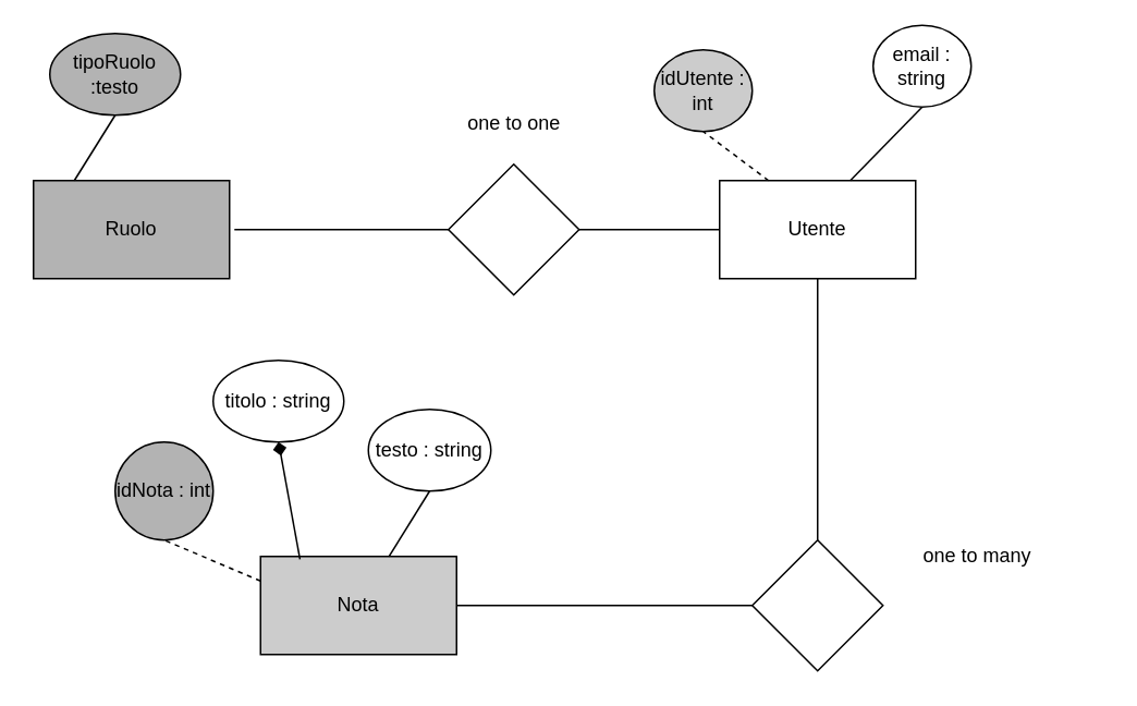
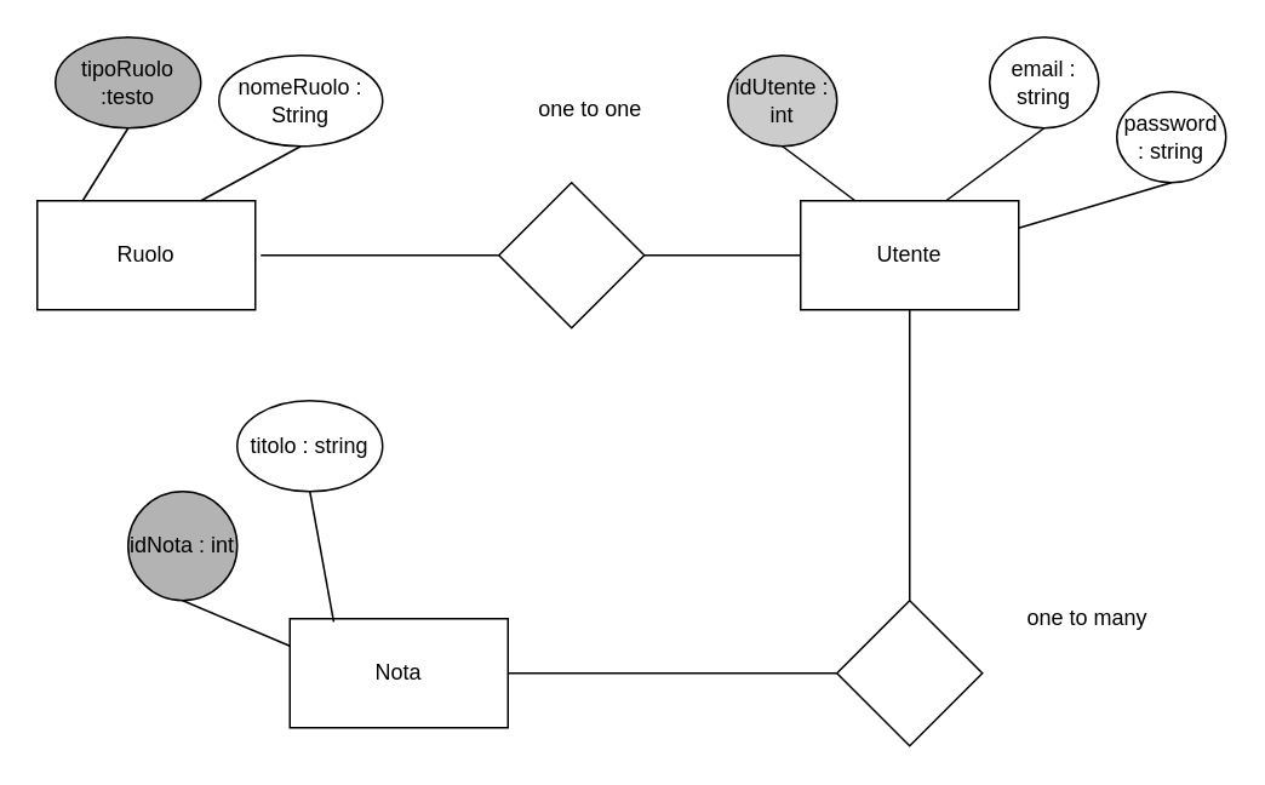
  <mxCell id="0" />
  <mxCell id="1" parent="0" />
- <mxCell id="2" value="Ruolo" style="rounded=0;whiteSpace=wrap;html=1;fillColor=#b3b3b3;" vertex="1" parent="1"><mxGeometry x="20" y="110" width="120" height="60" as="geometry" /></mxCell>
+ <mxCell id="2" value="Ruolo" style="rounded=0;whiteSpace=wrap;html=1;" vertex="1" parent="1"><mxGeometry x="20" y="110" width="120" height="60" as="geometry" /></mxCell>
  <mxCell id="3" value="" style="endArrow=none;html=1;entryX=0.5;entryY=1;entryDx=0;entryDy=0;" edge="1" parent="1" target="4"><mxGeometry width="50" height="50" relative="1" as="geometry"><mxPoint x="45" y="110" as="sourcePoint" /><mxPoint x="50" y="50" as="targetPoint" /></mxGeometry></mxCell>
  <mxCell id="4" value="tipoRuolo :testo" style="ellipse;whiteSpace=wrap;html=1;fillColor=#B3B3B3;" vertex="1" parent="1"><mxGeometry x="30" y="20" width="80" height="50" as="geometry" /></mxCell>
+ <mxCell id="5" value="" style="endArrow=none;html=1;entryX=0.5;entryY=1;entryDx=0;entryDy=0;exitX=0.75;exitY=0;exitDx=0;exitDy=0;" edge="1" target="6" parent="1" source="2"><mxGeometry width="50" height="50" relative="1" as="geometry"><mxPoint x="147" y="90" as="sourcePoint" /><mxPoint x="391" y="190" as="targetPoint" /></mxGeometry></mxCell>
+ <mxCell id="6" value="nomeRuolo : String" style="ellipse;whiteSpace=wrap;html=1;" vertex="1" parent="1"><mxGeometry x="120" y="30" width="90" height="50" as="geometry" /></mxCell>
  <mxCell id="7" value="" style="rhombus;whiteSpace=wrap;html=1;fillColor=#FFFFFF;" vertex="1" parent="1"><mxGeometry x="274" y="100" width="80" height="80" as="geometry" /></mxCell>
  <mxCell id="8" value="" style="endArrow=none;html=1;entryX=0;entryY=0.5;entryDx=0;entryDy=0;" edge="1" parent="1" target="7"><mxGeometry width="50" height="50" relative="1" as="geometry"><mxPoint x="143" y="140" as="sourcePoint" /><mxPoint x="280" y="220" as="targetPoint" /></mxGeometry></mxCell>
- <mxCell id="9" value="one to one" style="text;html=1;align=center;verticalAlign=middle;resizable=0;points=[];autosize=1;" vertex="1" parent="1"><mxGeometry x="279" y="65" width="70" height="20" as="geometry" /></mxCell>
+ <mxCell id="9" value="one to one" style="text;html=1;align=center;verticalAlign=middle;resizable=0;points=[];autosize=1;" vertex="1" parent="1"><mxGeometry x="289" y="50" width="70" height="20" as="geometry" /></mxCell>
  <mxCell id="10" value="Utente" style="rounded=0;whiteSpace=wrap;html=1;fillColor=#FFFFFF;" vertex="1" parent="1"><mxGeometry x="440" y="110" width="120" height="60" as="geometry" /></mxCell>
- <mxCell id="11" value="" style="endArrow=none;html=1;entryX=0.5;entryY=1;entryDx=0;entryDy=0;exitX=0.25;exitY=0;exitDx=0;exitDy=0;dashed=1;" edge="1" target="12" parent="1" source="10"><mxGeometry width="50" height="50" relative="1" as="geometry"><mxPoint x="450" y="120" as="sourcePoint" /><mxPoint x="480" y="50" as="targetPoint" /></mxGeometry></mxCell>
+ <mxCell id="11" value="" style="endArrow=none;html=1;entryX=0.5;entryY=1;entryDx=0;entryDy=0;exitX=0.25;exitY=0;exitDx=0;exitDy=0;" edge="1" target="12" parent="1" source="10"><mxGeometry width="50" height="50" relative="1" as="geometry"><mxPoint x="450" y="120" as="sourcePoint" /><mxPoint x="480" y="50" as="targetPoint" /></mxGeometry></mxCell>
  <mxCell id="12" value="idUtente : int" style="ellipse;whiteSpace=wrap;html=1;fillColor=#CCCCCC;" vertex="1" parent="1"><mxGeometry x="400" y="30" width="60" height="50" as="geometry" /></mxCell>
  <mxCell id="13" value="" style="endArrow=none;html=1;entryX=0.5;entryY=1;entryDx=0;entryDy=0;" edge="1" parent="1" target="14"><mxGeometry width="50" height="50" relative="1" as="geometry"><mxPoint x="520" y="110" as="sourcePoint" /><mxPoint x="500" y="70" as="targetPoint" /></mxGeometry></mxCell>
- <mxCell id="14" value="email : string" style="ellipse;whiteSpace=wrap;html=1;" vertex="1" parent="1"><mxGeometry x="534" y="15" width="60" height="50" as="geometry" /></mxCell>
+ <mxCell id="14" value="email : string" style="ellipse;whiteSpace=wrap;html=1;" vertex="1" parent="1"><mxGeometry x="544" y="20" width="60" height="50" as="geometry" /></mxCell>
+ <mxCell id="15" value="" style="endArrow=none;html=1;entryX=0.5;entryY=1;entryDx=0;entryDy=0;exitX=1;exitY=0.25;exitDx=0;exitDy=0;" edge="1" parent="1" target="16" source="10"><mxGeometry width="50" height="50" relative="1" as="geometry"><mxPoint x="680" y="120" as="sourcePoint" /><mxPoint x="690" y="60" as="targetPoint" /></mxGeometry></mxCell>
+ <mxCell id="16" value="password : string" style="ellipse;whiteSpace=wrap;html=1;" vertex="1" parent="1"><mxGeometry x="614" y="50" width="60" height="50" as="geometry" /></mxCell>
  <mxCell id="17" value="" style="endArrow=none;html=1;entryX=1;entryY=0.5;entryDx=0;entryDy=0;exitX=0;exitY=0.5;exitDx=0;exitDy=0;" edge="1" parent="1" source="10" target="7"><mxGeometry width="50" height="50" relative="1" as="geometry"><mxPoint x="230" y="240" as="sourcePoint" /><mxPoint x="280" y="190" as="targetPoint" /></mxGeometry></mxCell>
- <mxCell id="18" value="Nota" style="rounded=0;whiteSpace=wrap;html=1;fillColor=#cccccc;" vertex="1" parent="1"><mxGeometry x="159" y="340" width="120" height="60" as="geometry" /></mxCell>
- <mxCell id="19" value="" style="endArrow=none;html=1;entryX=0.5;entryY=1;entryDx=0;entryDy=0;" edge="1" target="20" parent="1" source="18"><mxGeometry width="50" height="50" relative="1" as="geometry"><mxPoint x="255" y="260" as="sourcePoint" /><mxPoint x="260" y="200" as="targetPoint" /></mxGeometry></mxCell>
- <mxCell id="20" value="testo : string" style="ellipse;whiteSpace=wrap;html=1;" vertex="1" parent="1"><mxGeometry x="225" y="250" width="75" height="50" as="geometry" /></mxCell>
- <mxCell id="21" value="" style="endArrow=diamond;html=1;entryX=0.5;entryY=1;entryDx=0;entryDy=0;exitX=0.201;exitY=0.028;exitDx=0;exitDy=0;exitPerimeter=0;" edge="1" target="22" parent="1" source="18"><mxGeometry width="50" height="50" relative="1" as="geometry"><mxPoint x="195" y="310" as="sourcePoint" /><mxPoint x="200" y="250" as="targetPoint" /></mxGeometry></mxCell>
+ <mxCell id="18" value="Nota" style="rounded=0;whiteSpace=wrap;html=1;" vertex="1" parent="1"><mxGeometry x="159" y="340" width="120" height="60" as="geometry" /></mxCell>
+ <mxCell id="21" value="" style="endArrow=none;html=1;entryX=0.5;entryY=1;entryDx=0;entryDy=0;exitX=0.201;exitY=0.028;exitDx=0;exitDy=0;exitPerimeter=0;" edge="1" target="22" parent="1" source="18"><mxGeometry width="50" height="50" relative="1" as="geometry"><mxPoint x="195" y="310" as="sourcePoint" /><mxPoint x="200" y="250" as="targetPoint" /></mxGeometry></mxCell>
  <mxCell id="22" value="titolo : string" style="ellipse;whiteSpace=wrap;html=1;" vertex="1" parent="1"><mxGeometry x="130" y="220" width="80" height="50" as="geometry" /></mxCell>
- <mxCell id="23" value="" style="endArrow=none;html=1;entryX=0.5;entryY=1;entryDx=0;entryDy=0;exitX=0;exitY=0.25;exitDx=0;exitDy=0;dashed=1;" edge="1" target="24" parent="1" source="18"><mxGeometry width="50" height="50" relative="1" as="geometry"><mxPoint x="168.32" y="364.18" as="sourcePoint" /><mxPoint x="120" y="300" as="targetPoint" /></mxGeometry></mxCell>
+ <mxCell id="23" value="" style="endArrow=none;html=1;entryX=0.5;entryY=1;entryDx=0;entryDy=0;exitX=0;exitY=0.25;exitDx=0;exitDy=0;" edge="1" target="24" parent="1" source="18"><mxGeometry width="50" height="50" relative="1" as="geometry"><mxPoint x="168.32" y="364.18" as="sourcePoint" /><mxPoint x="120" y="300" as="targetPoint" /></mxGeometry></mxCell>
  <mxCell id="24" value="idNota : int" style="ellipse;whiteSpace=wrap;html=1;fillColor=#B3B3B3;" vertex="1" parent="1"><mxGeometry x="70" y="270" width="60" height="60" as="geometry" /></mxCell>
  <mxCell id="25" value="" style="rhombus;whiteSpace=wrap;html=1;" vertex="1" parent="1"><mxGeometry x="460" y="330" width="80" height="80" as="geometry" /></mxCell>
  <mxCell id="26" value="one to many" style="text;html=1;strokeColor=none;fillColor=none;align=center;verticalAlign=middle;whiteSpace=wrap;rounded=0;" vertex="1" parent="1"><mxGeometry x="560" y="330" width="76" height="20" as="geometry" /></mxCell>
  <mxCell id="27" value="" style="endArrow=none;html=1;entryX=1;entryY=0.5;entryDx=0;entryDy=0;exitX=0;exitY=0.5;exitDx=0;exitDy=0;" edge="1" parent="1" source="25" target="18"><mxGeometry width="50" height="50" relative="1" as="geometry"><mxPoint x="153" y="150" as="sourcePoint" /><mxPoint x="284" y="150" as="targetPoint" /></mxGeometry></mxCell>
  <mxCell id="28" value="" style="endArrow=none;html=1;entryX=0.5;entryY=1;entryDx=0;entryDy=0;exitX=0.5;exitY=0;exitDx=0;exitDy=0;" edge="1" parent="1" source="25" target="10"><mxGeometry width="50" height="50" relative="1" as="geometry"><mxPoint x="474" y="350" as="sourcePoint" /><mxPoint x="289" y="380" as="targetPoint" /></mxGeometry></mxCell>
